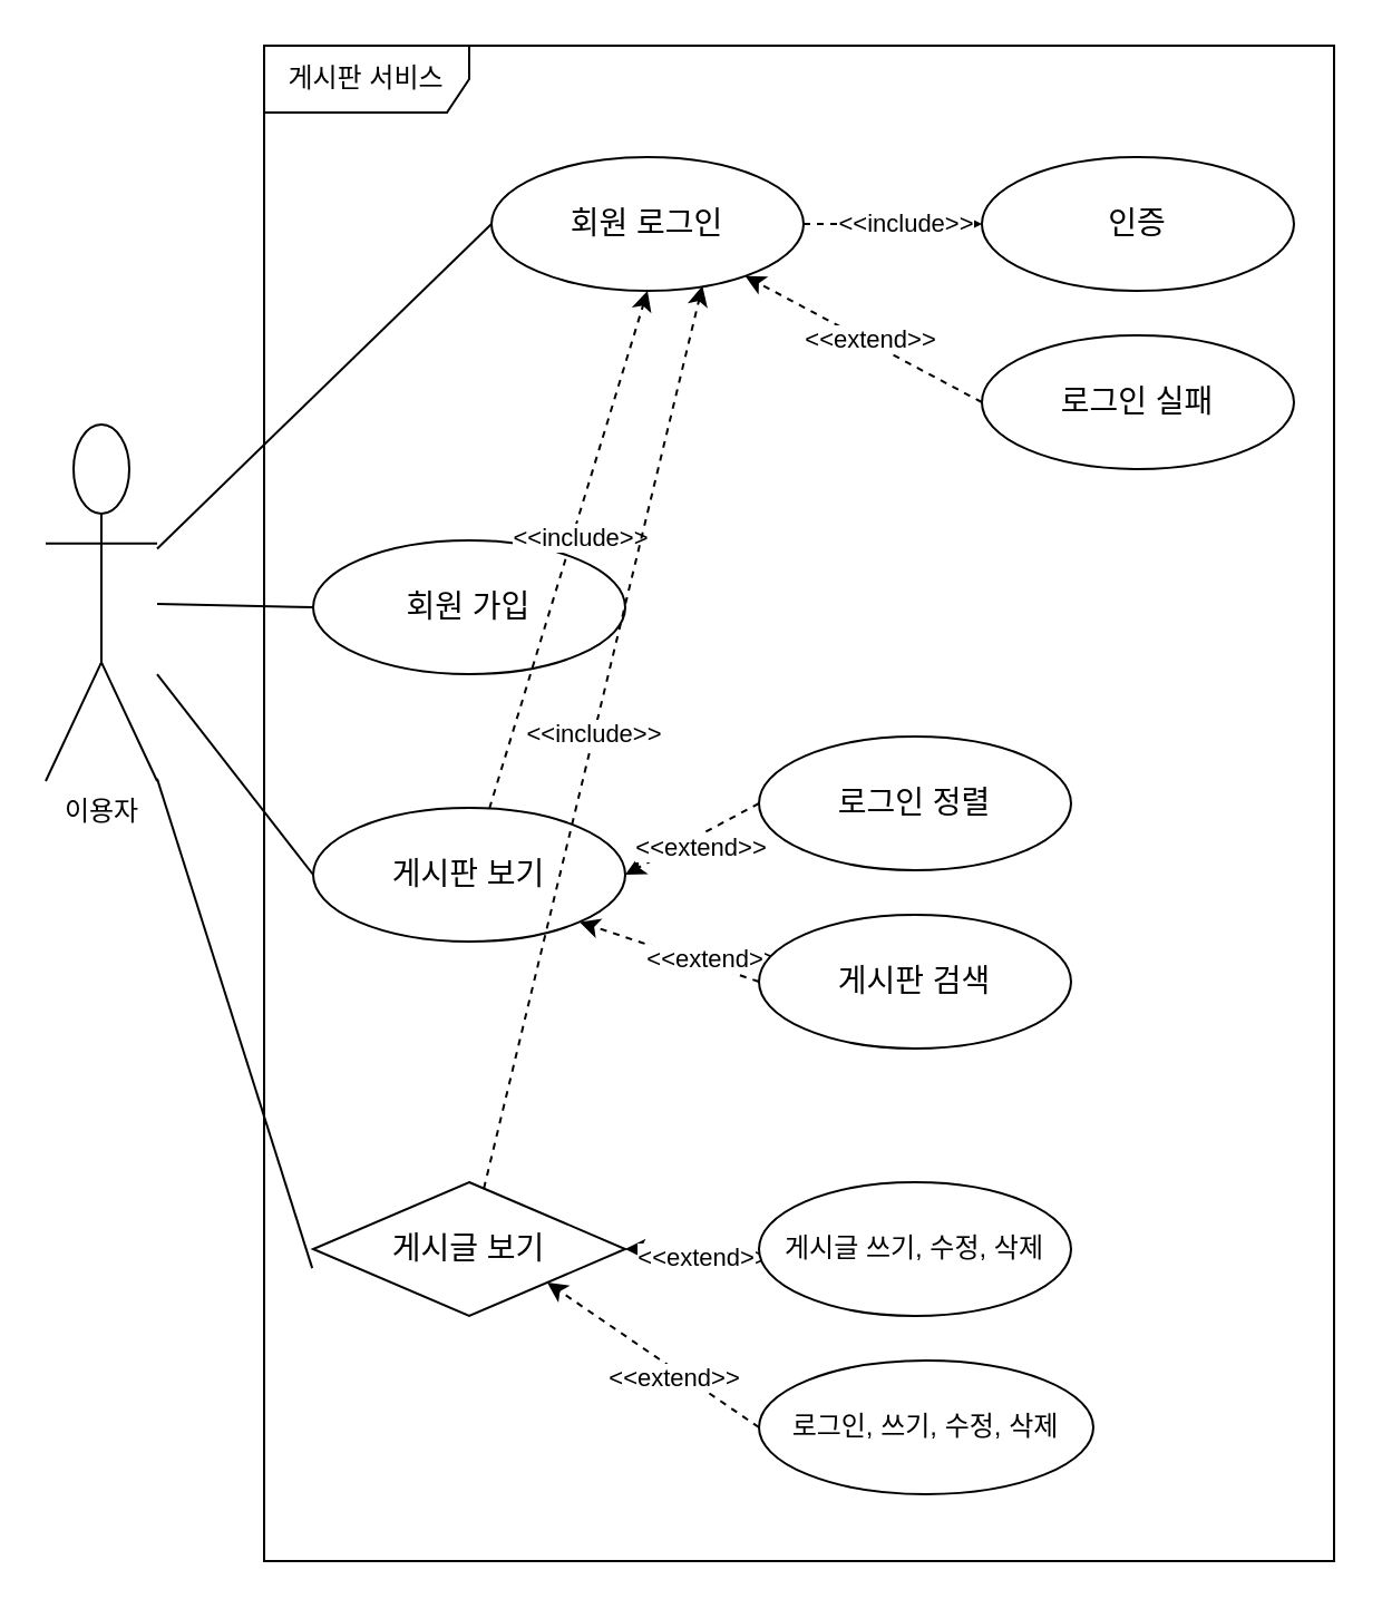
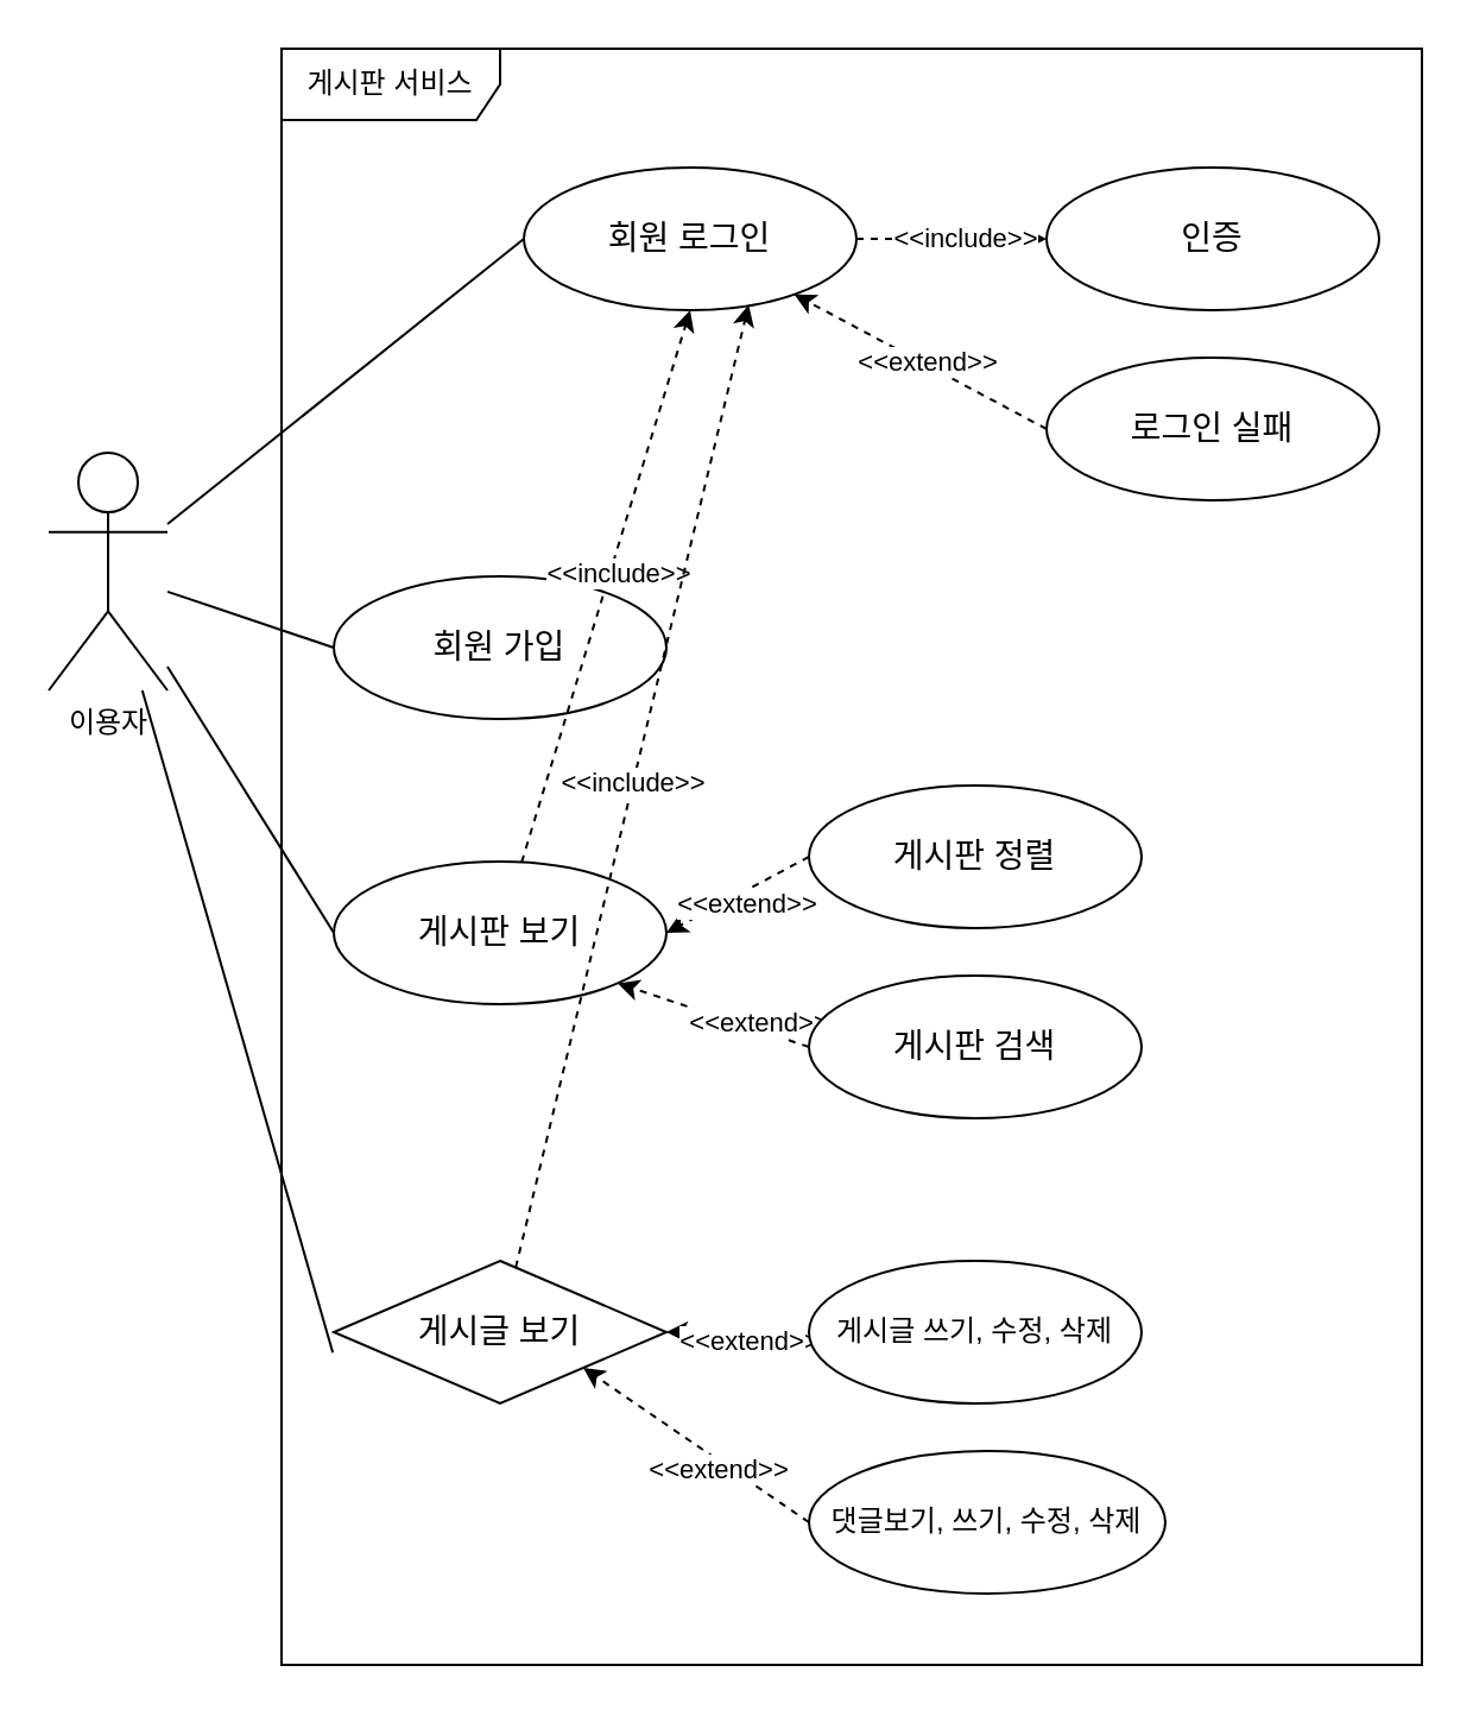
  <mxCell id="0" />
  <mxCell id="1" parent="0" />
  <mxCell id="2" style="rounded=0;orthogonalLoop=1;jettySize=auto;html=1;entryX=0;entryY=0.5;entryDx=0;entryDy=0;startArrow=none;startFill=0;endArrow=none;" edge="1" parent="1" source="5" target="9"><mxGeometry relative="1" as="geometry" /></mxCell>
  <mxCell id="3" style="edgeStyle=none;shape=connector;rounded=0;orthogonalLoop=1;jettySize=auto;html=1;entryX=0;entryY=0.5;entryDx=0;entryDy=0;strokeColor=default;align=center;verticalAlign=middle;fontFamily=Helvetica;fontSize=11;fontColor=default;labelBackgroundColor=default;startArrow=none;startFill=0;endArrow=none;" edge="1" parent="1" source="5" target="10"><mxGeometry relative="1" as="geometry" /></mxCell>
  <mxCell id="4" style="edgeStyle=none;shape=connector;rounded=0;orthogonalLoop=1;jettySize=auto;html=1;entryX=0;entryY=0.5;entryDx=0;entryDy=0;strokeColor=default;align=center;verticalAlign=middle;fontFamily=Helvetica;fontSize=11;fontColor=default;labelBackgroundColor=default;startArrow=none;startFill=0;endArrow=none;" edge="1" parent="1" source="5" target="13"><mxGeometry relative="1" as="geometry" /></mxCell>
- <mxCell id="5" value="이용자" style="shape=umlActor;verticalLabelPosition=bottom;verticalAlign=top;html=1;outlineConnect=0;" vertex="1" parent="1"><mxGeometry x="20" y="190" width="50" height="160" as="geometry" /></mxCell>
+ <mxCell id="5" value="이용자" style="shape=umlActor;verticalLabelPosition=bottom;verticalAlign=top;html=1;outlineConnect=0;" vertex="1" parent="1"><mxGeometry x="20" y="190" width="50" height="100" as="geometry" /></mxCell>
  <mxCell id="6" value="게시판 서비스" style="shape=umlFrame;whiteSpace=wrap;html=1;pointerEvents=0;width=92;height=30;" vertex="1" parent="1"><mxGeometry x="118" y="20" width="480" height="680" as="geometry" /></mxCell>
  <mxCell id="7" style="edgeStyle=none;shape=connector;rounded=0;orthogonalLoop=1;jettySize=auto;html=1;strokeColor=default;align=center;verticalAlign=middle;fontFamily=Helvetica;fontSize=11;fontColor=default;labelBackgroundColor=default;startArrow=none;startFill=0;endArrow=classic;endFill=1;dashed=1;" edge="1" parent="1" source="9" target="15"><mxGeometry relative="1" as="geometry" /></mxCell>
  <mxCell id="8" value="&amp;lt;&amp;lt;include&amp;gt;&amp;gt;" style="edgeLabel;html=1;align=center;verticalAlign=middle;resizable=0;points=[];fontFamily=Helvetica;fontSize=11;fontColor=default;labelBackgroundColor=default;" vertex="1" connectable="0" parent="7"><mxGeometry x="0.135" y="1" relative="1" as="geometry"><mxPoint as="offset" /></mxGeometry></mxCell>
  <mxCell id="9" value="&lt;font style=&quot;font-size: 14px;&quot;&gt;회원 로그인&lt;/font&gt;" style="ellipse;whiteSpace=wrap;html=1;" vertex="1" parent="1"><mxGeometry x="220" y="70" width="140" height="60" as="geometry" /></mxCell>
  <mxCell id="10" value="&lt;font style=&quot;font-size: 14px;&quot;&gt;회원 가입&lt;/font&gt;&lt;span style=&quot;color: rgba(0, 0, 0, 0); font-family: monospace; font-size: 0px; text-align: start; text-wrap-mode: nowrap;&quot;&gt;%3CmxGraphModel%3E%3Croot%3E%3CmxCell%20id%3D%220%22%2F%3E%3CmxCell%20id%3D%221%22%20parent%3D%220%22%2F%3E%3CmxCell%20id%3D%222%22%20value%3D%22%26lt%3Bfont%20style%3D%26quot%3Bfont-size%3A%2014px%3B%26quot%3B%26gt%3B%ED%9A%8C%EC%9B%90%20%EB%A1%9C%EA%B7%B8%EC%9D%B8%26lt%3B%2Ffont%26gt%3B%22%20style%3D%22ellipse%3BwhiteSpace%3Dwrap%3Bhtml%3D1%3B%22%20vertex%3D%221%22%20parent%3D%221%22%3E%3CmxGeometry%20x%3D%22240%22%20y%3D%22110%22%20width%3D%22140%22%20height%3D%2260%22%20as%3D%22geometry%22%2F%3E%3C%2FmxCell%3E%3C%2Froot%3E%3C%2FmxGraphModel%3E&lt;/span&gt;" style="ellipse;whiteSpace=wrap;html=1;" vertex="1" parent="1"><mxGeometry x="140" y="242" width="140" height="60" as="geometry" /></mxCell>
  <mxCell id="11" style="edgeStyle=none;shape=connector;rounded=0;orthogonalLoop=1;jettySize=auto;html=1;entryX=0.5;entryY=1;entryDx=0;entryDy=0;dashed=1;strokeColor=default;align=center;verticalAlign=middle;fontFamily=Helvetica;fontSize=11;fontColor=default;labelBackgroundColor=default;startArrow=none;startFill=0;endArrow=classic;endFill=1;" edge="1" parent="1" source="13" target="9"><mxGeometry relative="1" as="geometry"><Array as="points" /></mxGeometry></mxCell>
  <mxCell id="12" value="&amp;lt;&amp;lt;include&amp;gt;&amp;gt;" style="edgeLabel;html=1;align=center;verticalAlign=middle;resizable=0;points=[];fontFamily=Helvetica;fontSize=11;fontColor=default;labelBackgroundColor=default;" vertex="1" connectable="0" parent="11"><mxGeometry x="0.053" y="-3" relative="1" as="geometry"><mxPoint as="offset" /></mxGeometry></mxCell>
  <mxCell id="13" value="&lt;font style=&quot;font-size: 14px;&quot;&gt;게시판 보기&lt;/font&gt;" style="ellipse;whiteSpace=wrap;html=1;" vertex="1" parent="1"><mxGeometry x="140" y="362" width="140" height="60" as="geometry" /></mxCell>
  <mxCell id="14" value="&lt;font style=&quot;font-size: 14px;&quot;&gt;게시글 보기&lt;/font&gt;" style="rhombus;whiteSpace=wrap;html=1;" vertex="1" parent="1"><mxGeometry x="140" y="530" width="140" height="60" as="geometry" /></mxCell>
  <mxCell id="15" value="&lt;font style=&quot;font-size: 14px;&quot;&gt;인증&lt;/font&gt;" style="ellipse;whiteSpace=wrap;html=1;" vertex="1" parent="1"><mxGeometry x="440" y="70" width="140" height="60" as="geometry" /></mxCell>
  <mxCell id="16" style="edgeStyle=none;shape=connector;rounded=0;orthogonalLoop=1;jettySize=auto;html=1;exitX=0;exitY=0.5;exitDx=0;exitDy=0;dashed=1;strokeColor=default;align=center;verticalAlign=middle;fontFamily=Helvetica;fontSize=11;fontColor=default;labelBackgroundColor=default;startArrow=none;startFill=0;endArrow=classic;endFill=1;" edge="1" parent="1" source="18" target="9"><mxGeometry relative="1" as="geometry" /></mxCell>
  <mxCell id="17" value="&amp;lt;&amp;lt;extend&amp;gt;&amp;gt;" style="edgeLabel;html=1;align=center;verticalAlign=middle;resizable=0;points=[];fontFamily=Helvetica;fontSize=11;fontColor=default;labelBackgroundColor=default;" vertex="1" connectable="0" parent="16"><mxGeometry x="-0.029" y="-1" relative="1" as="geometry"><mxPoint as="offset" /></mxGeometry></mxCell>
  <mxCell id="18" value="&lt;span style=&quot;font-size: 14px;&quot;&gt;로그인 실패&lt;/span&gt;" style="ellipse;whiteSpace=wrap;html=1;" vertex="1" parent="1"><mxGeometry x="440" y="150" width="140" height="60" as="geometry" /></mxCell>
  <mxCell id="19" style="edgeStyle=none;shape=connector;rounded=0;orthogonalLoop=1;jettySize=auto;html=1;exitX=0;exitY=0.5;exitDx=0;exitDy=0;entryX=1;entryY=0.5;entryDx=0;entryDy=0;dashed=1;strokeColor=default;align=center;verticalAlign=middle;fontFamily=Helvetica;fontSize=11;fontColor=default;labelBackgroundColor=default;startArrow=none;startFill=0;endArrow=classic;endFill=1;" edge="1" parent="1" source="21" target="13"><mxGeometry relative="1" as="geometry" /></mxCell>
  <mxCell id="20" value="&amp;lt;&amp;lt;extend&amp;gt;&amp;gt;" style="edgeLabel;html=1;align=center;verticalAlign=middle;resizable=0;points=[];fontFamily=Helvetica;fontSize=11;fontColor=default;labelBackgroundColor=default;" vertex="1" connectable="0" parent="19"><mxGeometry x="-0.043" y="5" relative="1" as="geometry"><mxPoint as="offset" /></mxGeometry></mxCell>
- <mxCell id="21" value="&lt;font style=&quot;font-size: 14px;&quot;&gt;로그인 정렬&lt;/font&gt;" style="ellipse;whiteSpace=wrap;html=1;" vertex="1" parent="1"><mxGeometry x="340" y="330" width="140" height="60" as="geometry" /></mxCell>
+ <mxCell id="21" value="&lt;font style=&quot;font-size: 14px;&quot;&gt;게시판 정렬&lt;/font&gt;" style="ellipse;whiteSpace=wrap;html=1;" vertex="1" parent="1"><mxGeometry x="340" y="330" width="140" height="60" as="geometry" /></mxCell>
  <mxCell id="22" style="edgeStyle=none;shape=connector;rounded=0;orthogonalLoop=1;jettySize=auto;html=1;exitX=0;exitY=0.5;exitDx=0;exitDy=0;entryX=1;entryY=1;entryDx=0;entryDy=0;dashed=1;strokeColor=default;align=center;verticalAlign=middle;fontFamily=Helvetica;fontSize=11;fontColor=default;labelBackgroundColor=default;startArrow=none;startFill=0;endArrow=classic;endFill=1;" edge="1" parent="1" source="24" target="13"><mxGeometry relative="1" as="geometry" /></mxCell>
  <mxCell id="23" value="&amp;lt;&amp;lt;extend&amp;gt;&amp;gt;" style="edgeLabel;html=1;align=center;verticalAlign=middle;resizable=0;points=[];fontFamily=Helvetica;fontSize=11;fontColor=default;labelBackgroundColor=default;" vertex="1" connectable="0" parent="22"><mxGeometry x="-0.433" y="-3" relative="1" as="geometry"><mxPoint as="offset" /></mxGeometry></mxCell>
  <mxCell id="24" value="&lt;span style=&quot;font-size: 14px;&quot;&gt;게시판 검색&lt;/span&gt;" style="ellipse;whiteSpace=wrap;html=1;" vertex="1" parent="1"><mxGeometry x="340" y="410" width="140" height="60" as="geometry" /></mxCell>
  <mxCell id="25" style="edgeStyle=none;shape=connector;rounded=0;orthogonalLoop=1;jettySize=auto;html=1;exitX=0;exitY=0.5;exitDx=0;exitDy=0;entryX=1;entryY=0.5;entryDx=0;entryDy=0;dashed=1;strokeColor=default;align=center;verticalAlign=middle;fontFamily=Helvetica;fontSize=11;fontColor=default;labelBackgroundColor=default;startArrow=none;startFill=0;endArrow=classic;endFill=1;" edge="1" parent="1" source="27" target="14"><mxGeometry relative="1" as="geometry" /></mxCell>
  <mxCell id="26" value="&amp;lt;&amp;lt;extend&amp;gt;&amp;gt;" style="edgeLabel;html=1;align=center;verticalAlign=middle;resizable=0;points=[];fontFamily=Helvetica;fontSize=11;fontColor=default;labelBackgroundColor=default;" vertex="1" connectable="0" parent="25"><mxGeometry x="-0.122" y="3" relative="1" as="geometry"><mxPoint as="offset" /></mxGeometry></mxCell>
  <mxCell id="27" value="&lt;font style=&quot;font-size: 12px;&quot;&gt;게시글 쓰기, 수정, 삭제&lt;/font&gt;" style="ellipse;whiteSpace=wrap;html=1;" vertex="1" parent="1"><mxGeometry x="340" y="530" width="140" height="60" as="geometry" /></mxCell>
  <mxCell id="28" style="edgeStyle=none;shape=connector;rounded=0;orthogonalLoop=1;jettySize=auto;html=1;exitX=0;exitY=0.5;exitDx=0;exitDy=0;entryX=1;entryY=1;entryDx=0;entryDy=0;dashed=1;strokeColor=default;align=center;verticalAlign=middle;fontFamily=Helvetica;fontSize=11;fontColor=default;labelBackgroundColor=default;startArrow=none;startFill=0;endArrow=classic;endFill=1;" edge="1" parent="1" source="30" target="14"><mxGeometry relative="1" as="geometry" /></mxCell>
  <mxCell id="29" value="&amp;lt;&amp;lt;extend&amp;gt;&amp;gt;" style="edgeLabel;html=1;align=center;verticalAlign=middle;resizable=0;points=[];fontFamily=Helvetica;fontSize=11;fontColor=default;labelBackgroundColor=default;" vertex="1" connectable="0" parent="28"><mxGeometry x="-0.237" y="3" relative="1" as="geometry"><mxPoint as="offset" /></mxGeometry></mxCell>
- <mxCell id="30" value="&lt;font style=&quot;font-size: 12px;&quot;&gt;로그인, 쓰기, 수정, 삭제&lt;/font&gt;" style="ellipse;whiteSpace=wrap;html=1;" vertex="1" parent="1"><mxGeometry x="340" y="610" width="150" height="60" as="geometry" /></mxCell>
+ <mxCell id="30" value="&lt;font style=&quot;font-size: 12px;&quot;&gt;댓글보기, 쓰기, 수정, 삭제&lt;/font&gt;" style="ellipse;whiteSpace=wrap;html=1;" vertex="1" parent="1"><mxGeometry x="340" y="610" width="150" height="60" as="geometry" /></mxCell>
  <mxCell id="31" style="edgeStyle=none;shape=connector;rounded=0;orthogonalLoop=1;jettySize=auto;html=1;entryX=-0.003;entryY=0.643;entryDx=0;entryDy=0;entryPerimeter=0;strokeColor=default;align=center;verticalAlign=middle;fontFamily=Helvetica;fontSize=11;fontColor=default;labelBackgroundColor=default;startArrow=none;startFill=0;endArrow=none;" edge="1" parent="1" source="5" target="14"><mxGeometry relative="1" as="geometry" /></mxCell>
  <mxCell id="32" style="edgeStyle=none;shape=connector;rounded=0;orthogonalLoop=1;jettySize=auto;html=1;entryX=0.676;entryY=0.963;entryDx=0;entryDy=0;entryPerimeter=0;dashed=1;strokeColor=default;align=center;verticalAlign=middle;fontFamily=Helvetica;fontSize=11;fontColor=default;labelBackgroundColor=default;startArrow=none;startFill=0;endArrow=classic;endFill=1;" edge="1" parent="1" source="14" target="9"><mxGeometry relative="1" as="geometry" /></mxCell>
  <mxCell id="33" value="&amp;lt;&amp;lt;include&amp;gt;&amp;gt;" style="edgeLabel;html=1;align=center;verticalAlign=middle;resizable=0;points=[];fontFamily=Helvetica;fontSize=11;fontColor=default;labelBackgroundColor=default;" vertex="1" connectable="0" parent="32"><mxGeometry x="0.009" y="1" relative="1" as="geometry"><mxPoint as="offset" /></mxGeometry></mxCell>
